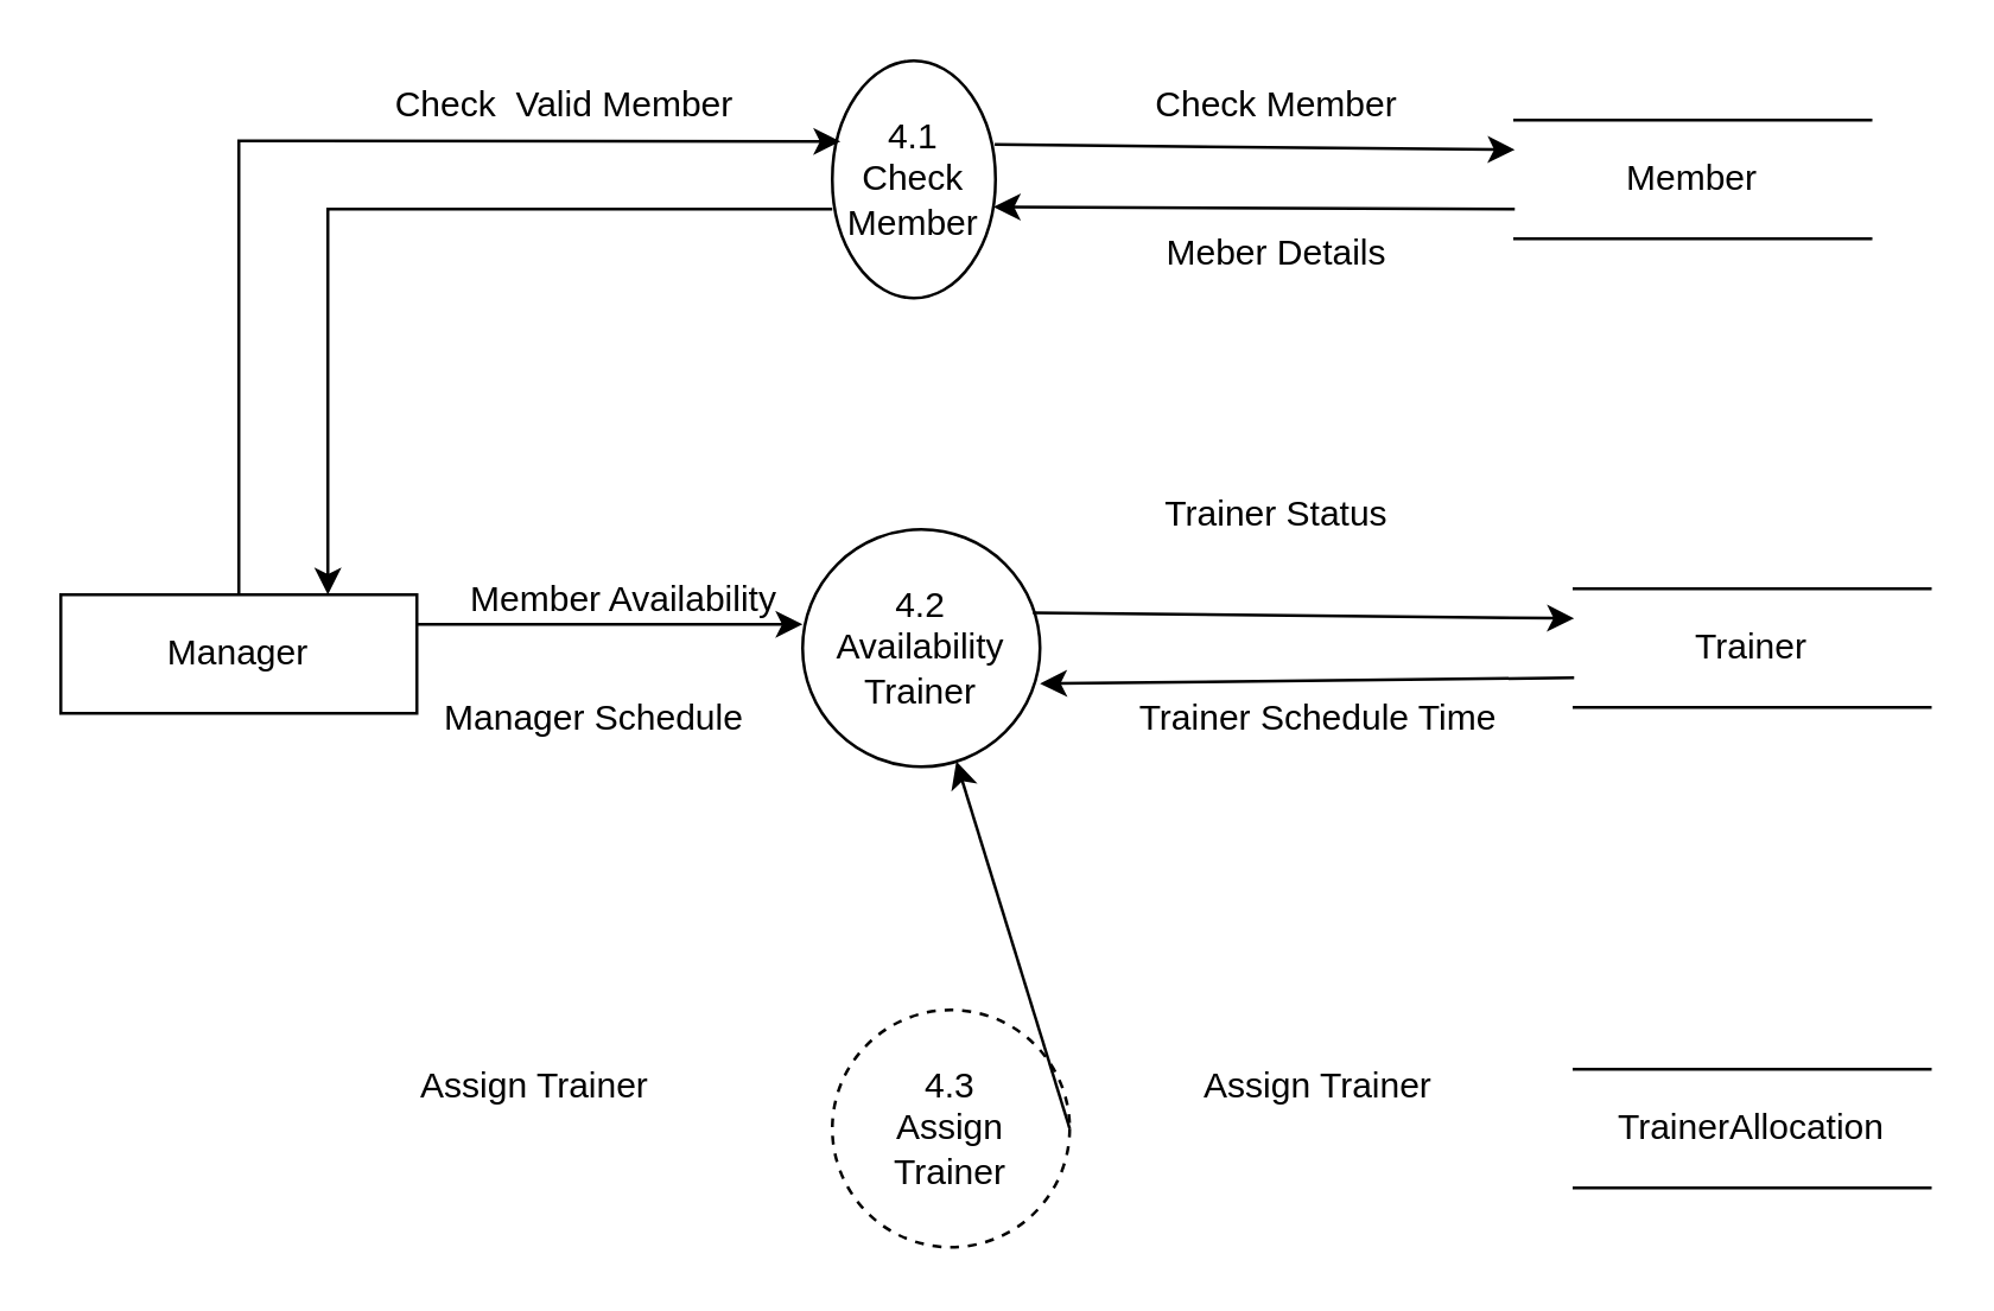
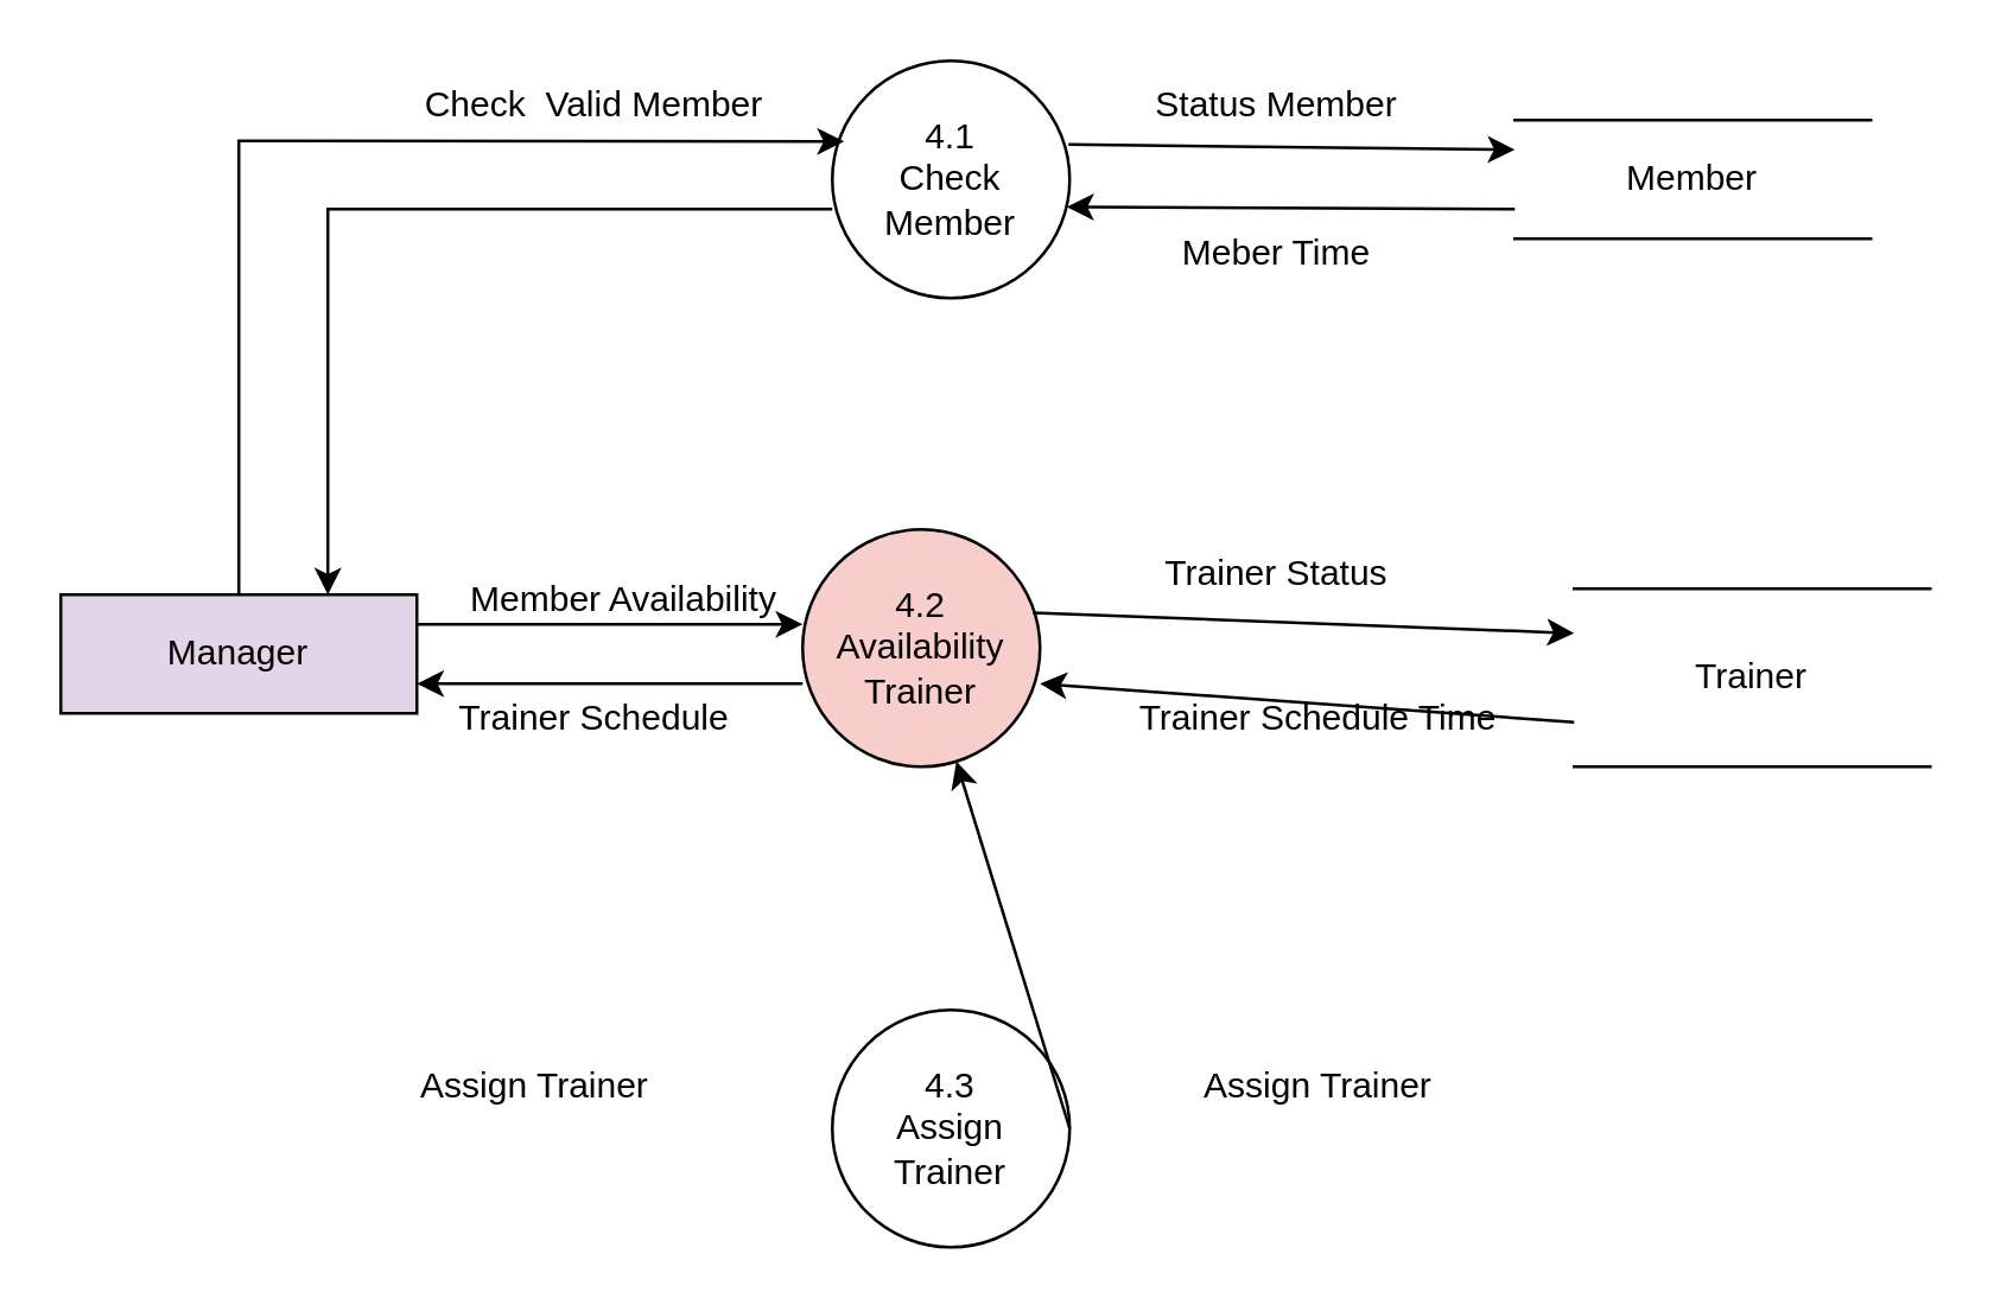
  <mxCell id="0" />
  <mxCell id="1" parent="0" />
- <mxCell id="2" value="Manager" style="rounded=0;whiteSpace=wrap;html=1;" vertex="1" parent="1"><mxGeometry x="20" y="200" width="120" height="40" as="geometry" /></mxCell>
- <mxCell id="3" value="4.1&lt;div&gt;Check Member&lt;/div&gt;" style="ellipse;whiteSpace=wrap;html=1;aspect=fixed;" vertex="1" parent="1"><mxGeometry x="280" y="20" width="55" height="80" as="geometry" /></mxCell>
- <mxCell id="4" value="4.2&lt;div&gt;Availability Trainer&lt;/div&gt;" style="ellipse;whiteSpace=wrap;html=1;aspect=fixed;" vertex="1" parent="1"><mxGeometry x="270" y="178" width="80" height="80" as="geometry" /></mxCell>
- <mxCell id="5" value="4.3&lt;div&gt;Assign&lt;/div&gt;&lt;div&gt;Trainer&lt;/div&gt;" style="ellipse;whiteSpace=wrap;html=1;aspect=fixed;dashed=1;" vertex="1" parent="1"><mxGeometry x="280" y="340" width="80" height="80" as="geometry" /></mxCell>
+ <mxCell id="2" value="Manager" style="rounded=0;whiteSpace=wrap;html=1;fillColor=#e1d5e7;" vertex="1" parent="1"><mxGeometry x="20" y="200" width="120" height="40" as="geometry" /></mxCell>
+ <mxCell id="3" value="4.1&lt;div&gt;Check Member&lt;/div&gt;" style="ellipse;whiteSpace=wrap;html=1;aspect=fixed;" vertex="1" parent="1"><mxGeometry x="280" y="20" width="80" height="80" as="geometry" /></mxCell>
+ <mxCell id="4" value="4.2&lt;div&gt;Availability Trainer&lt;/div&gt;" style="ellipse;whiteSpace=wrap;html=1;aspect=fixed;fillColor=#f8cecc;" vertex="1" parent="1"><mxGeometry x="270" y="178" width="80" height="80" as="geometry" /></mxCell>
+ <mxCell id="5" value="4.3&lt;div&gt;Assign&lt;/div&gt;&lt;div&gt;Trainer&lt;/div&gt;" style="ellipse;whiteSpace=wrap;html=1;aspect=fixed;" vertex="1" parent="1"><mxGeometry x="280" y="340" width="80" height="80" as="geometry" /></mxCell>
  <mxCell id="6" value="Member" style="shape=partialRectangle;whiteSpace=wrap;html=1;left=0;right=0;fillColor=none;" vertex="1" parent="1"><mxGeometry x="510" y="40" width="120" height="40" as="geometry" /></mxCell>
- <mxCell id="7" value="Trainer" style="shape=partialRectangle;whiteSpace=wrap;html=1;left=0;right=0;fillColor=none;" vertex="1" parent="1"><mxGeometry x="530" y="198" width="120" height="40" as="geometry" /></mxCell>
- <mxCell id="8" value="TrainerAllocation" style="shape=partialRectangle;whiteSpace=wrap;html=1;left=0;right=0;fillColor=none;" vertex="1" parent="1"><mxGeometry x="530" y="360" width="120" height="40" as="geometry" /></mxCell>
+ <mxCell id="7" value="Trainer" style="shape=partialRectangle;whiteSpace=wrap;html=1;left=0;right=0;fillColor=none;" vertex="1" parent="1"><mxGeometry x="530" y="198" width="120" height="60" as="geometry" /></mxCell>
  <mxCell id="9" value="" style="endArrow=classic;html=1;rounded=0;exitX=0.5;exitY=0;exitDx=0;exitDy=0;entryX=0.05;entryY=0.34;entryDx=0;entryDy=0;entryPerimeter=0;" edge="1" parent="1" source="2" target="3"><mxGeometry width="50" height="50" relative="1" as="geometry"><mxPoint x="80" y="190" as="sourcePoint" /><mxPoint x="130" y="140" as="targetPoint" /><Array as="points"><mxPoint x="80" y="47" /></Array></mxGeometry></mxCell>
  <mxCell id="10" value="" style="endArrow=classic;html=1;rounded=0;exitX=1;exitY=0.25;exitDx=0;exitDy=0;" edge="1" parent="1" source="2"><mxGeometry width="50" height="50" relative="1" as="geometry"><mxPoint x="270" y="330" as="sourcePoint" /><mxPoint x="270" y="210" as="targetPoint" /></mxGeometry></mxCell>
  <mxCell id="11" value="" style="endArrow=classic;html=1;rounded=0;exitX=0.995;exitY=0.353;exitDx=0;exitDy=0;exitPerimeter=0;entryX=0;entryY=0.25;entryDx=0;entryDy=0;" edge="1" parent="1" source="3" target="6"><mxGeometry width="50" height="50" relative="1" as="geometry"><mxPoint x="440" y="110" as="sourcePoint" /><mxPoint x="490" y="60" as="targetPoint" /></mxGeometry></mxCell>
  <mxCell id="12" value="" style="endArrow=classic;html=1;rounded=0;entryX=0.988;entryY=0.616;entryDx=0;entryDy=0;entryPerimeter=0;exitX=0;exitY=0.75;exitDx=0;exitDy=0;" edge="1" parent="1" source="6" target="3"><mxGeometry width="50" height="50" relative="1" as="geometry"><mxPoint x="360" y="140" as="sourcePoint" /><mxPoint x="410" y="90" as="targetPoint" /></mxGeometry></mxCell>
  <mxCell id="13" value="" style="endArrow=classic;html=1;rounded=0;exitX=0.97;exitY=0.351;exitDx=0;exitDy=0;exitPerimeter=0;entryX=0;entryY=0.25;entryDx=0;entryDy=0;" edge="1" parent="1" source="4" target="7"><mxGeometry width="50" height="50" relative="1" as="geometry"><mxPoint x="400" y="210" as="sourcePoint" /><mxPoint x="510" y="210" as="targetPoint" /></mxGeometry></mxCell>
  <mxCell id="14" value="" style="endArrow=classic;html=1;rounded=0;entryX=1;entryY=0.65;entryDx=0;entryDy=0;entryPerimeter=0;exitX=0;exitY=0.75;exitDx=0;exitDy=0;" edge="1" parent="1" source="7" target="4"><mxGeometry width="50" height="50" relative="1" as="geometry"><mxPoint x="500" y="240" as="sourcePoint" /><mxPoint x="460" y="220" as="targetPoint" /></mxGeometry></mxCell>
  <mxCell id="15" value="" style="endArrow=classic;html=1;rounded=0;exitX=1;exitY=0.5;exitDx=0;exitDy=0;" edge="1" parent="1" source="5" target="4"><mxGeometry width="50" height="50" relative="1" as="geometry"><mxPoint x="430" y="400" as="sourcePoint" /><mxPoint x="480" y="350" as="targetPoint" /></mxGeometry></mxCell>
  <mxCell id="16" value="" style="endArrow=classic;html=1;rounded=0;entryX=0.75;entryY=0;entryDx=0;entryDy=0;exitX=0;exitY=0.625;exitDx=0;exitDy=0;exitPerimeter=0;" edge="1" parent="1" source="3" target="2"><mxGeometry width="50" height="50" relative="1" as="geometry"><mxPoint x="250" y="170" as="sourcePoint" /><mxPoint x="300" y="120" as="targetPoint" /><Array as="points"><mxPoint x="110" y="70" /></Array></mxGeometry></mxCell>
- <mxCell id="18" value="Check&amp;nbsp; Valid Member" style="text;html=1;align=center;verticalAlign=middle;whiteSpace=wrap;rounded=0;" vertex="1" parent="1"><mxGeometry x="120" y="20" width="140" height="30" as="geometry" /></mxCell>
- <mxCell id="19" value="Check Member" style="text;html=1;align=center;verticalAlign=middle;whiteSpace=wrap;rounded=0;" vertex="1" parent="1"><mxGeometry x="360" y="20" width="140" height="30" as="geometry" /></mxCell>
- <mxCell id="20" value="Meber Details" style="text;html=1;align=center;verticalAlign=middle;whiteSpace=wrap;rounded=0;" vertex="1" parent="1"><mxGeometry x="360" y="70" width="140" height="30" as="geometry" /></mxCell>
+ <mxCell id="17" value="" style="endArrow=classic;html=1;rounded=0;entryX=1;entryY=0.75;entryDx=0;entryDy=0;exitX=0;exitY=0.65;exitDx=0;exitDy=0;exitPerimeter=0;" edge="1" parent="1" source="4" target="2"><mxGeometry width="50" height="50" relative="1" as="geometry"><mxPoint x="260" y="230" as="sourcePoint" /><mxPoint x="230" y="310" as="targetPoint" /></mxGeometry></mxCell>
+ <mxCell id="18" value="Check&amp;nbsp; Valid Member" style="text;html=1;align=center;verticalAlign=middle;whiteSpace=wrap;rounded=0;" vertex="1" parent="1"><mxGeometry x="130" y="20" width="140" height="30" as="geometry" /></mxCell>
+ <mxCell id="19" value="Status Member" style="text;html=1;align=center;verticalAlign=middle;whiteSpace=wrap;rounded=0;" vertex="1" parent="1"><mxGeometry x="360" y="20" width="140" height="30" as="geometry" /></mxCell>
+ <mxCell id="20" value="Meber Time" style="text;html=1;align=center;verticalAlign=middle;whiteSpace=wrap;rounded=0;" vertex="1" parent="1"><mxGeometry x="360" y="70" width="140" height="30" as="geometry" /></mxCell>
  <mxCell id="21" value="Member Availability" style="text;html=1;align=center;verticalAlign=middle;whiteSpace=wrap;rounded=0;" vertex="1" parent="1"><mxGeometry x="140" y="187" width="140" height="30" as="geometry" /></mxCell>
- <mxCell id="22" value="Trainer Status" style="text;html=1;align=center;verticalAlign=middle;whiteSpace=wrap;rounded=0;" vertex="1" parent="1"><mxGeometry x="360" y="158" width="140" height="30" as="geometry" /></mxCell>
- <mxCell id="23" value="Manager Schedule" style="text;html=1;align=center;verticalAlign=middle;whiteSpace=wrap;rounded=0;" vertex="1" parent="1"><mxGeometry x="130" y="226" width="140" height="32" as="geometry" /></mxCell>
+ <mxCell id="22" value="Trainer Status" style="text;html=1;align=center;verticalAlign=middle;whiteSpace=wrap;rounded=0;" vertex="1" parent="1"><mxGeometry x="360" y="178" width="140" height="30" as="geometry" /></mxCell>
+ <mxCell id="23" value="Trainer Schedule" style="text;html=1;align=center;verticalAlign=middle;whiteSpace=wrap;rounded=0;" vertex="1" parent="1"><mxGeometry x="130" y="226" width="140" height="32" as="geometry" /></mxCell>
  <mxCell id="24" value="Trainer Schedule Time" style="text;html=1;align=center;verticalAlign=middle;whiteSpace=wrap;rounded=0;" vertex="1" parent="1"><mxGeometry x="374" y="226" width="140" height="32" as="geometry" /></mxCell>
  <mxCell id="25" value="Assign Trainer" style="text;html=1;align=center;verticalAlign=middle;whiteSpace=wrap;rounded=0;" vertex="1" parent="1"><mxGeometry x="374" y="350" width="140" height="32" as="geometry" /></mxCell>
  <mxCell id="26" value="Assign Trainer" style="text;html=1;align=center;verticalAlign=middle;whiteSpace=wrap;rounded=0;" vertex="1" parent="1"><mxGeometry x="110" y="350" width="140" height="32" as="geometry" /></mxCell>
